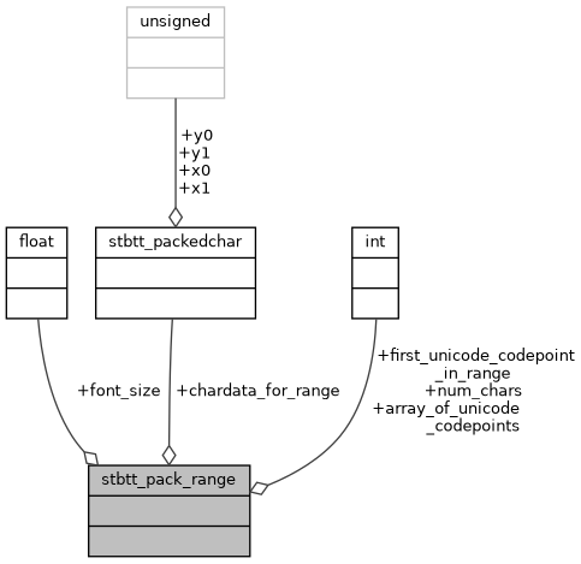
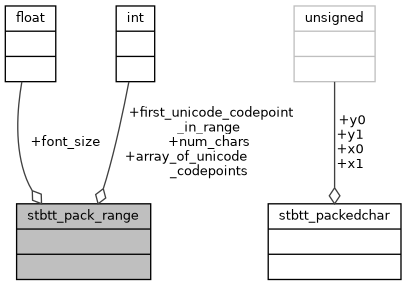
  digraph {
    node [color=black fontname=Helvetica fontsize=10 shape=record]
    edge [arrowhead=odiamond color=grey25 fontname=Helvetica fontsize=10 labelfontname=Helvetica labelfontsize=10 style=solid]
    n1 [fillcolor=grey75 fontcolor=black height=0.2 label="{stbtt_pack_range\n||}" style=filled width=0.4]
    n2 [height=0.2 label="{float\n||}" width=0.4]
    n3 [height=0.2 label="{stbtt_packedchar\n||}" width=0.4]
    n4 [height=0.2 label="{int\n||}" width=0.4]
    n5 [color=grey75 height=0.2 label="{unsigned\n||}" width=0.4]
    n2 -> n1 [label=" +font_size"]
-   n3 -> n1 [label=" +chardata_for_range"]
    n4 -> n1 [label=" +first_unicode_codepoint\l_in_range\n+num_chars\n+array_of_unicode\l_codepoints"]
    n5 -> n3 [label=" +y0\n+y1\n+x0\n+x1"]
  }
